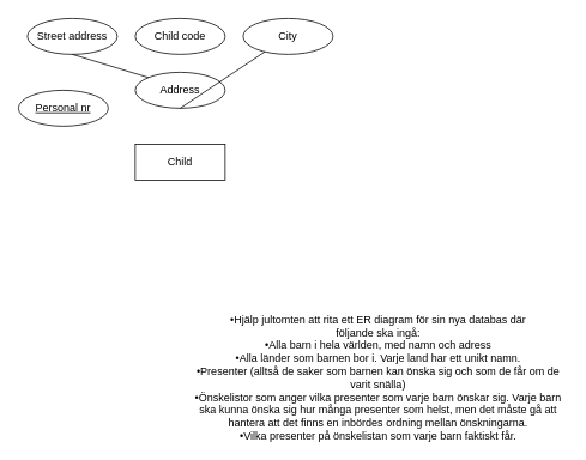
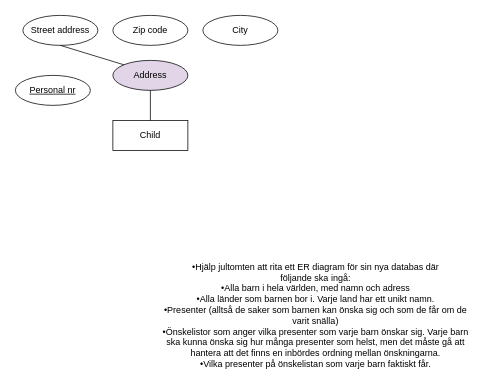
  <mxCell id="0" />
  <mxCell id="1" parent="0" />
  <mxCell id="2" value="&lt;div&gt;•&lt;span&gt;Hjälp jultomten att rita ett ER diagram för sin nya databas där&lt;/span&gt;&lt;/div&gt;&lt;div&gt;följande ska ingå:&lt;/div&gt;&lt;div&gt;•&lt;span&gt;Alla barn i hela världen, med namn och adress&lt;/span&gt;&lt;/div&gt;&lt;div&gt;•&lt;span&gt;Alla länder som barnen bor i. Varje land har ett unikt namn.&lt;/span&gt;&lt;/div&gt;&lt;div&gt;•&lt;span&gt;Presenter (alltså de saker som barnen kan önska sig och som de får om de&lt;/span&gt;&lt;/div&gt;&lt;div&gt;varit snälla)&lt;/div&gt;&lt;div&gt;•&lt;span&gt;Önskelistor som anger vilka presenter som varje barn önskar sig. Varje barn&lt;/span&gt;&lt;/div&gt;&lt;div&gt;ska kunna önska sig hur många presenter som helst, men det måste gå att&lt;/div&gt;&lt;div&gt;hantera att det finns en inbördes ordning mellan önskningarna.&lt;/div&gt;&lt;div&gt;•&lt;span&gt;Vilka presenter på önskelistan som varje barn faktiskt får.&lt;/span&gt;&lt;/div&gt;" style="text;html=1;align=center;verticalAlign=middle;resizable=0;points=[];autosize=1;" vertex="1" parent="1"><mxGeometry x="210" y="350" width="420" height="140" as="geometry" /></mxCell>
  <mxCell id="3" value="Child" style="whiteSpace=wrap;html=1;align=center;" vertex="1" parent="1"><mxGeometry x="150" y="160" width="100" height="40" as="geometry" /></mxCell>
- <mxCell id="4" value="Address" style="ellipse;whiteSpace=wrap;html=1;align=center;" vertex="1" parent="1"><mxGeometry x="150" y="80" width="100" height="40" as="geometry" /></mxCell>
+ <mxCell id="4" value="Address" style="ellipse;whiteSpace=wrap;html=1;align=center;fillColor=#e1d5e7;" vertex="1" parent="1"><mxGeometry x="150" y="80" width="100" height="40" as="geometry" /></mxCell>
  <mxCell id="5" value="Street address" style="ellipse;whiteSpace=wrap;html=1;align=center;" vertex="1" parent="1"><mxGeometry x="30" y="20" width="100" height="40" as="geometry" /></mxCell>
- <mxCell id="6" value="Child code" style="ellipse;whiteSpace=wrap;html=1;align=center;" vertex="1" parent="1"><mxGeometry x="150" y="20" width="100" height="40" as="geometry" /></mxCell>
+ <mxCell id="6" value="Zip code" style="ellipse;whiteSpace=wrap;html=1;align=center;" vertex="1" parent="1"><mxGeometry x="150" y="20" width="100" height="40" as="geometry" /></mxCell>
  <mxCell id="7" value="City" style="ellipse;whiteSpace=wrap;html=1;align=center;" vertex="1" parent="1"><mxGeometry x="270" y="20" width="100" height="40" as="geometry" /></mxCell>
  <mxCell id="8" value="" style="endArrow=none;html=1;rounded=0;exitX=0.5;exitY=1;exitDx=0;exitDy=0;entryX=0;entryY=0;entryDx=0;entryDy=0;" edge="1" parent="1" source="5" target="4"><mxGeometry relative="1" as="geometry"><mxPoint x="270" y="110" as="sourcePoint" /><mxPoint x="430" y="110" as="targetPoint" /></mxGeometry></mxCell>
- <mxCell id="9" value="" style="endArrow=none;html=1;rounded=0;exitX=0.5;exitY=1;exitDx=0;exitDy=0;" edge="1" parent="1" source="4" target="7"><mxGeometry relative="1" as="geometry"><mxPoint x="350" y="270" as="sourcePoint" /><mxPoint x="510" y="270" as="targetPoint" /></mxGeometry></mxCell>
+ <mxCell id="9" value="" style="endArrow=none;html=1;rounded=0;exitX=0.5;exitY=1;exitDx=0;exitDy=0;" edge="1" parent="1" source="4" target="3"><mxGeometry relative="1" as="geometry"><mxPoint x="350" y="270" as="sourcePoint" /><mxPoint x="510" y="270" as="targetPoint" /></mxGeometry></mxCell>
  <mxCell id="10" value="Personal nr" style="ellipse;whiteSpace=wrap;html=1;align=center;fontStyle=4;" vertex="1" parent="1"><mxGeometry x="20" y="100" width="100" height="40" as="geometry" /></mxCell>
